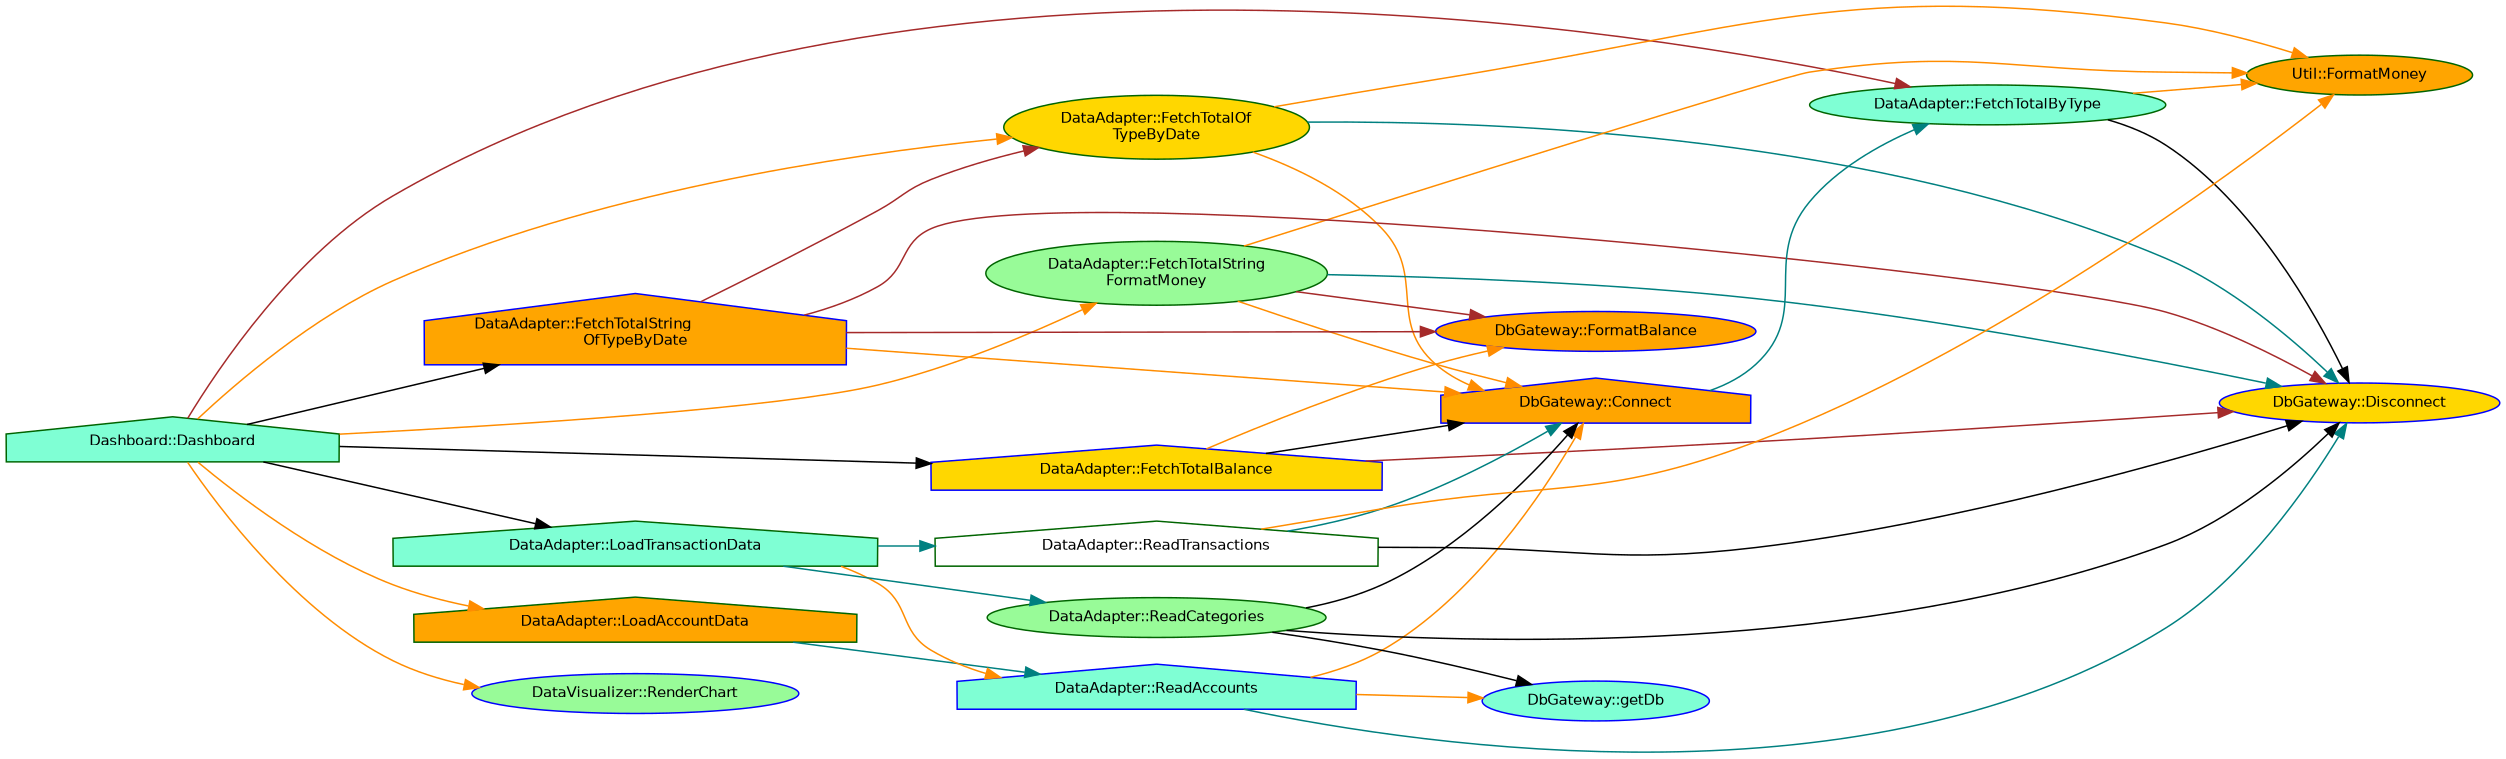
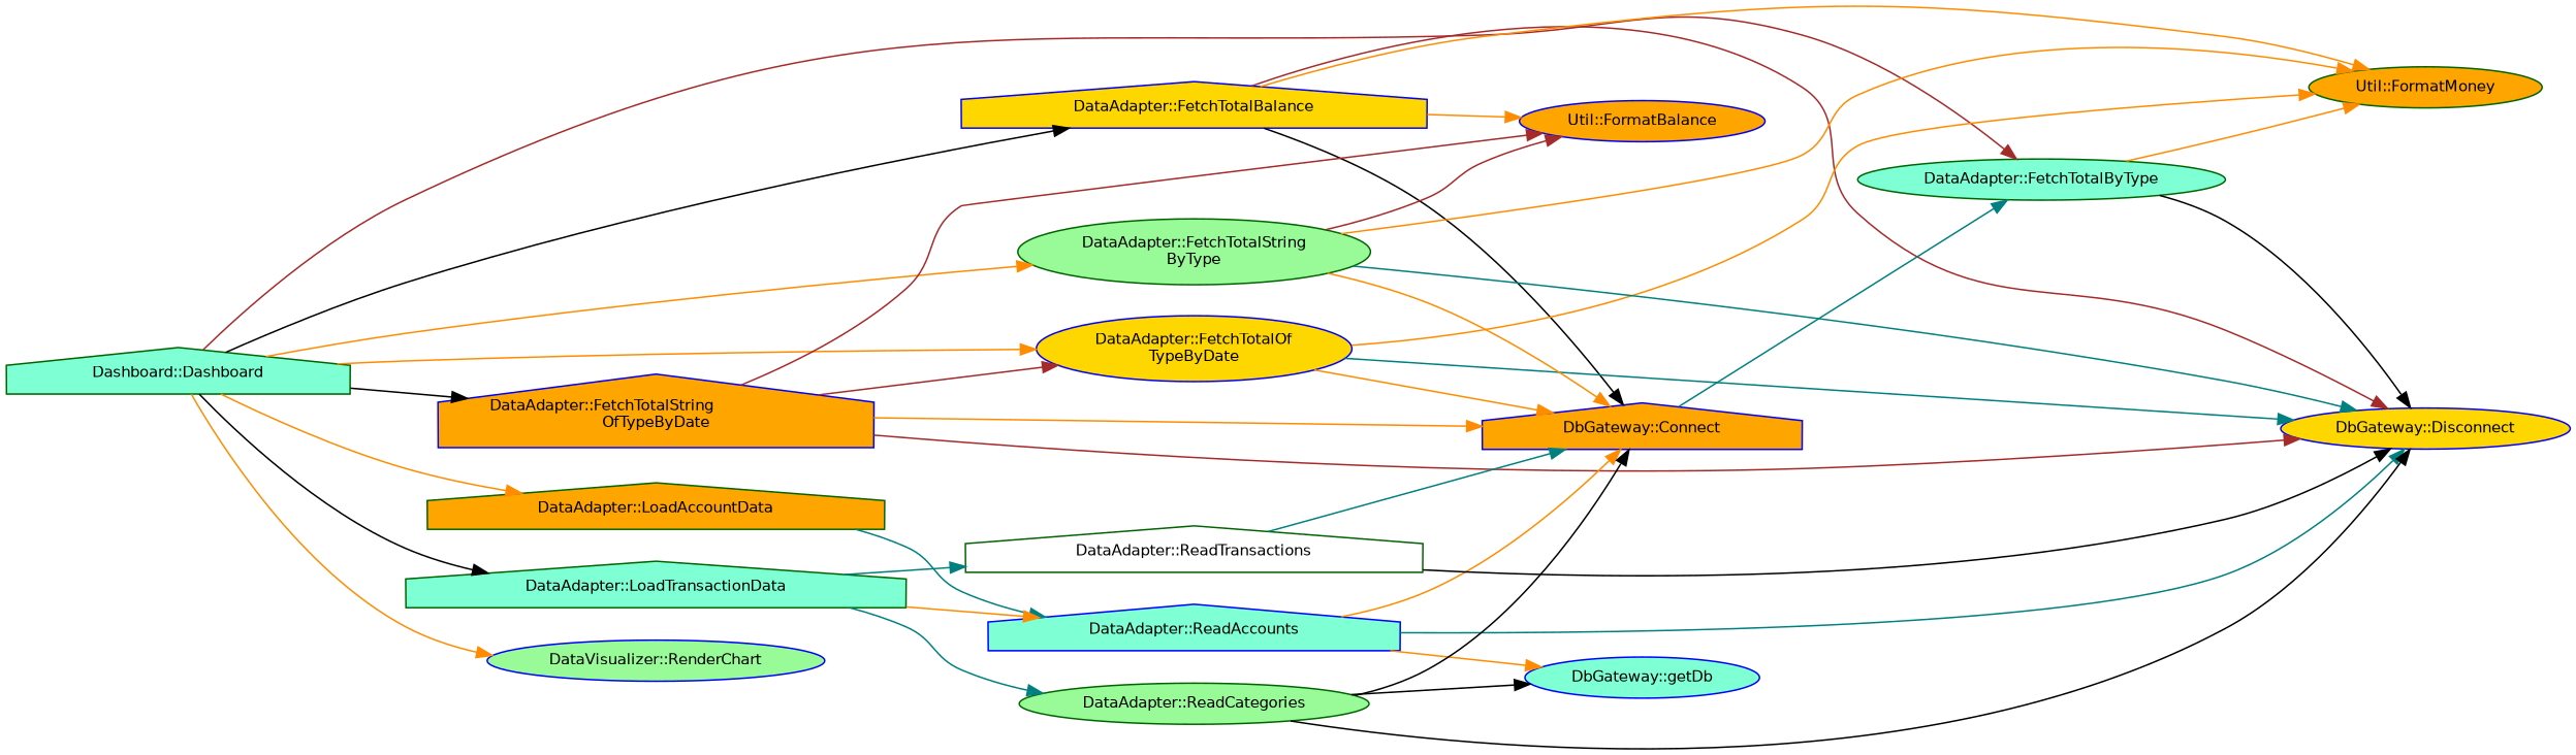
  digraph {
    rankdir=LR
    node [color=blue fillcolor=aquamarine fontname=Helvetica fontsize=10 shape=ellipse style=filled]
    edge [color=darkorange fontname=Helvetica fontsize=10 labelfontname=Helvetica labelfontsize=10 style=solid]
    n1 [color=darkgreen fontcolor=black height=0.2 label="Dashboard::Dashboard" shape=house width=0.4]
    n2 [fillcolor=gold height=0.2 label="DataAdapter::FetchTotalBalance" shape=house width=0.4]
    n3 [color=darkgreen height=0.2 label="DataAdapter::FetchTotalByType" width=0.4]
-   n4 [color=darkgreen fillcolor=gold height=0.2 label="DataAdapter::FetchTotalOf\lTypeByDate" width=0.4]
-   n5 [color=darkgreen fillcolor=palegreen height=0.2 label="DataAdapter::FetchTotalString\lFormatMoney" width=0.4]
+   n4 [fillcolor=gold height=0.2 label="DataAdapter::FetchTotalOf\lTypeByDate" width=0.4]
+   n5 [color=darkgreen fillcolor=palegreen height=0.2 label="DataAdapter::FetchTotalString\lByType" width=0.4]
    n6 [fillcolor=orange height=0.2 label="DataAdapter::FetchTotalString\lOfTypeByDate" shape=house width=0.4]
    n7 [color=darkgreen fillcolor=orange height=0.2 label="DataAdapter::LoadAccountData" shape=house width=0.4]
    n8 [color=darkgreen height=0.2 label="DataAdapter::LoadTransactionData" shape=house width=0.4]
    n9 [fillcolor=palegreen height=0.2 label="DataVisualizer::RenderChart" width=0.4]
    n10 [fillcolor=orange height=0.2 label="DbGateway::Connect" shape=house width=0.4]
    n11 [fillcolor=gold height=0.2 label="DbGateway::Disconnect" width=0.4]
-   n12 [fillcolor=orange height=0.2 label="DbGateway::FormatBalance" width=0.4]
+   n12 [fillcolor=orange height=0.2 label="Util::FormatBalance" width=0.4]
    n13 [color=darkgreen fillcolor=orange height=0.2 label="Util::FormatMoney" width=0.4]
    n14 [height=0.2 label="DataAdapter::ReadAccounts" shape=house width=0.4]
    n15 [color=darkgreen fillcolor=palegreen height=0.2 label="DataAdapter::ReadCategories" width=0.4]
    n16 [color=darkgreen fillcolor=white height=0.2 label="DataAdapter::ReadTransactions" shape=house width=0.4]
    n17 [height=0.2 label="DbGateway::getDb" width=0.4]
    n1 -> n2 [color=black]
    n1 -> n3 [color=brown]
    n1 -> n4
    n1 -> n5
    n1 -> n6 [color=black]
    n1 -> n7
    n1 -> n8 [color=black]
    n1 -> n9
    n2 -> n10 [color=black]
    n2 -> n11 [color=brown]
    n2 -> n12
-   n16 -> n13
+   n2 -> n13
    n3 -> n11 [color=black]
    n3 -> n13
    n4 -> n10
    n4 -> n11 [color=teal]
    n4 -> n13
    n5 -> n10
    n5 -> n11 [color=teal]
    n5 -> n12 [color=brown]
    n5 -> n13
    n6 -> n4 [color=brown]
    n6 -> n10
    n6 -> n11 [color=brown]
    n6 -> n12 [color=brown]
    n7 -> n14 [color=teal]
    n8 -> n14
    n8 -> n15 [color=teal]
    n8 -> n16 [color=teal]
    n10 -> n3 [color=teal]
    n14 -> n10
    n14 -> n11 [color=teal]
    n14 -> n17
    n15 -> n10 [color=black]
    n15 -> n11 [color=black]
    n15 -> n17 [color=black]
    n16 -> n10 [color=teal]
    n16 -> n11 [color=black]
  }
